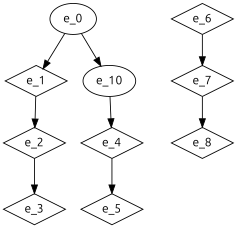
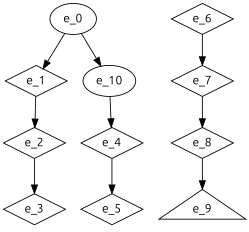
  digraph {
    fontname=Ubuntu
    node [fontname=Ubuntu shape=diamond]
    edge [fontname=Ubuntu]
    e_1
    e_2
    e_0 [shape=""]
    e_10 [shape=""]
    e_4
    e_3
    e_5
    e_6
    e_7
    e_8
+   e_9 [shape=triangle]
    e_1 -> e_2
    e_2 -> e_3
    e_0 -> e_1
    e_0 -> e_10
    e_10 -> e_4
    e_4 -> e_5
    e_6 -> e_7
    e_7 -> e_8
+   e_8 -> e_9
  }
